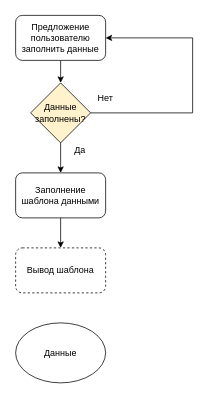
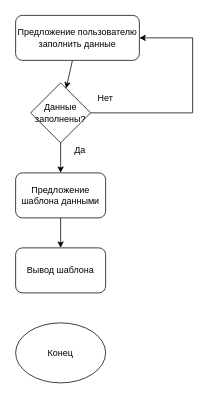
  <mxCell id="0" />
  <mxCell id="1" parent="0" />
  <mxCell id="2" value="" style="edgeStyle=none;rounded=0;orthogonalLoop=1;jettySize=auto;html=1;" edge="1" parent="1" source="3" target="6"><mxGeometry relative="1" as="geometry" /></mxCell>
- <mxCell id="3" value="Предложение пользователю заполнить данные" style="rounded=1;whiteSpace=wrap;html=1;" vertex="1" parent="1"><mxGeometry x="20" y="20" width="120" height="60" as="geometry" /></mxCell>
+ <mxCell id="3" value="Предложение пользователю заполнить данные" style="rounded=1;whiteSpace=wrap;html=1;" vertex="1" parent="1"><mxGeometry x="20" y="20" width="165" height="60" as="geometry" /></mxCell>
  <mxCell id="4" value="" style="edgeStyle=none;rounded=0;orthogonalLoop=1;jettySize=auto;html=1;" edge="1" parent="1" source="6" target="8"><mxGeometry relative="1" as="geometry" /></mxCell>
  <mxCell id="5" value="" style="edgeStyle=none;rounded=0;orthogonalLoop=1;jettySize=auto;html=1;entryX=1;entryY=0.5;entryDx=0;entryDy=0;" edge="1" parent="1" source="6" target="3"><mxGeometry relative="1" as="geometry"><mxPoint x="200" y="150" as="targetPoint" /><Array as="points"><mxPoint x="256" y="150" /><mxPoint x="256" y="50" /></Array></mxGeometry></mxCell>
- <mxCell id="6" value="Данные заполнены?" style="rhombus;whiteSpace=wrap;html=1;fillColor=#fff2cc;" vertex="1" parent="1"><mxGeometry x="40" y="110" width="80" height="80" as="geometry" /></mxCell>
+ <mxCell id="6" value="Данные заполнены?" style="rhombus;whiteSpace=wrap;html=1;" vertex="1" parent="1"><mxGeometry x="40" y="110" width="80" height="80" as="geometry" /></mxCell>
  <mxCell id="7" value="" style="edgeStyle=none;rounded=0;orthogonalLoop=1;jettySize=auto;html=1;" edge="1" parent="1" source="8" target="11"><mxGeometry relative="1" as="geometry" /></mxCell>
- <mxCell id="8" value="Заполнение шаблона данными" style="rounded=1;whiteSpace=wrap;html=1;" vertex="1" parent="1"><mxGeometry x="20" y="230" width="120" height="60" as="geometry" /></mxCell>
+ <mxCell id="8" value="Предложение шаблона данными" style="rounded=1;whiteSpace=wrap;html=1;" vertex="1" parent="1"><mxGeometry x="20" y="230" width="120" height="60" as="geometry" /></mxCell>
  <mxCell id="9" value="Нет" style="text;html=1;strokeColor=none;fillColor=none;align=center;verticalAlign=middle;whiteSpace=wrap;rounded=0;" vertex="1" parent="1"><mxGeometry x="120" y="120" width="40" height="20" as="geometry" /></mxCell>
  <mxCell id="10" value="Да" style="text;html=1;strokeColor=none;fillColor=none;align=center;verticalAlign=middle;whiteSpace=wrap;rounded=0;" vertex="1" parent="1"><mxGeometry x="86" y="190" width="40" height="20" as="geometry" /></mxCell>
- <mxCell id="11" value="Вывод шаблона" style="rounded=1;whiteSpace=wrap;html=1;dashed=1;" vertex="1" parent="1"><mxGeometry x="20" y="330" width="120" height="60" as="geometry" /></mxCell>
- <mxCell id="12" value="Данные" style="ellipse;whiteSpace=wrap;html=1;" vertex="1" parent="1"><mxGeometry x="20" y="430" width="120" height="80" as="geometry" /></mxCell>
+ <mxCell id="11" value="Вывод шаблона" style="rounded=1;whiteSpace=wrap;html=1;" vertex="1" parent="1"><mxGeometry x="20" y="330" width="120" height="60" as="geometry" /></mxCell>
+ <mxCell id="12" value="Конец" style="ellipse;whiteSpace=wrap;html=1;" vertex="1" parent="1"><mxGeometry x="20" y="430" width="120" height="80" as="geometry" /></mxCell>
